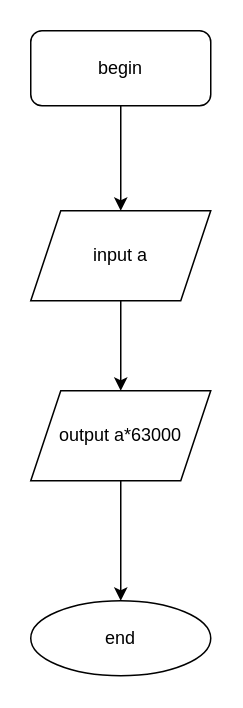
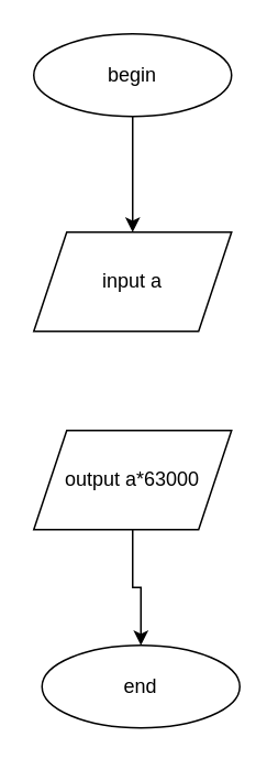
  <mxCell id="0" />
  <mxCell id="1" parent="0" />
  <mxCell id="2" style="edgeStyle=orthogonalEdgeStyle;rounded=0;orthogonalLoop=1;jettySize=auto;html=1;" edge="1" parent="1" source="3" target="6"><mxGeometry relative="1" as="geometry" /></mxCell>
- <mxCell id="3" value="begin" style="whiteSpace=wrap;html=1;rounded=1;" vertex="1" parent="1"><mxGeometry x="20" y="20" width="120" height="50" as="geometry" /></mxCell>
- <mxCell id="4" value="end" style="ellipse;whiteSpace=wrap;html=1;" vertex="1" parent="1"><mxGeometry x="20" y="400" width="120" height="50" as="geometry" /></mxCell>
- <mxCell id="5" style="edgeStyle=orthogonalEdgeStyle;rounded=0;orthogonalLoop=1;jettySize=auto;html=1;" edge="1" parent="1" source="6" target="8"><mxGeometry relative="1" as="geometry" /></mxCell>
+ <mxCell id="3" value="begin" style="ellipse;whiteSpace=wrap;html=1;" vertex="1" parent="1"><mxGeometry x="20" y="20" width="120" height="50" as="geometry" /></mxCell>
+ <mxCell id="4" value="end" style="ellipse;whiteSpace=wrap;html=1;" vertex="1" parent="1"><mxGeometry x="25" y="390" width="120" height="50" as="geometry" /></mxCell>
  <mxCell id="6" value="input a" style="shape=parallelogram;perimeter=parallelogramPerimeter;whiteSpace=wrap;html=1;fixedSize=1;" vertex="1" parent="1"><mxGeometry x="20" y="140" width="120" height="60" as="geometry" /></mxCell>
  <mxCell id="7" style="edgeStyle=orthogonalEdgeStyle;rounded=0;orthogonalLoop=1;jettySize=auto;html=1;entryX=0.5;entryY=0;entryDx=0;entryDy=0;" edge="1" parent="1" source="8" target="4"><mxGeometry relative="1" as="geometry" /></mxCell>
  <mxCell id="8" value="output a*63000" style="shape=parallelogram;perimeter=parallelogramPerimeter;whiteSpace=wrap;html=1;fixedSize=1;" vertex="1" parent="1"><mxGeometry x="20" y="260" width="120" height="60" as="geometry" /></mxCell>
